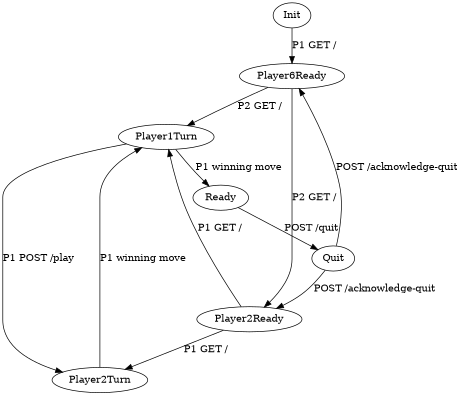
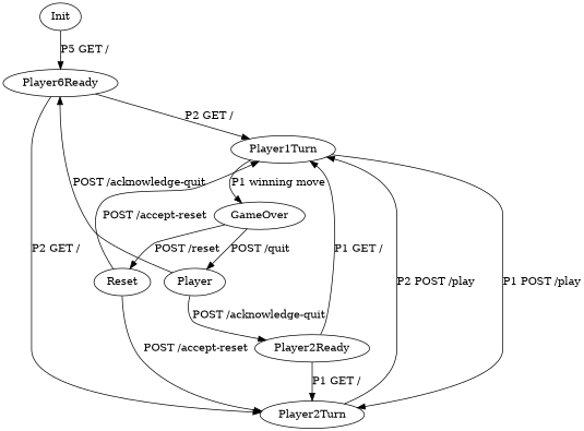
  digraph {
    n1 [label=Player6Ready]
    Init
    Player1Turn
    Player2Turn
-   GameOver [label=Ready]
-   Quit
+   GameOver
+   Reset
+   Quit [label=Player]
    Player2Ready
    n1 -> Player1Turn [label="P2 GET /"]
-   n1 -> Player2Ready [label="P2 GET /"]
-   Init -> n1 [label="P1 GET /"]
+   n1 -> Player2Turn [label="P2 GET /"]
+   Init -> n1 [label="P5 GET /"]
    Player1Turn -> Player2Turn [label="P1 POST /play"]
    Player1Turn -> GameOver [label="P1 winning move"]
-   Player2Turn -> Player1Turn [label="P1 winning move"]
+   Player2Turn -> Player1Turn [label="P2 POST /play"]
+   GameOver -> Reset [label="POST /reset"]
    GameOver -> Quit [label="POST /quit"]
+   Reset -> Player1Turn [label="POST /accept-reset"]
+   Reset -> Player2Turn [label="POST /accept-reset"]
    Quit -> n1 [label="POST /acknowledge-quit"]
    Quit -> Player2Ready [label="POST /acknowledge-quit"]
    Player2Ready -> Player1Turn [label="P1 GET /"]
    Player2Ready -> Player2Turn [label="P1 GET /"]
  }
